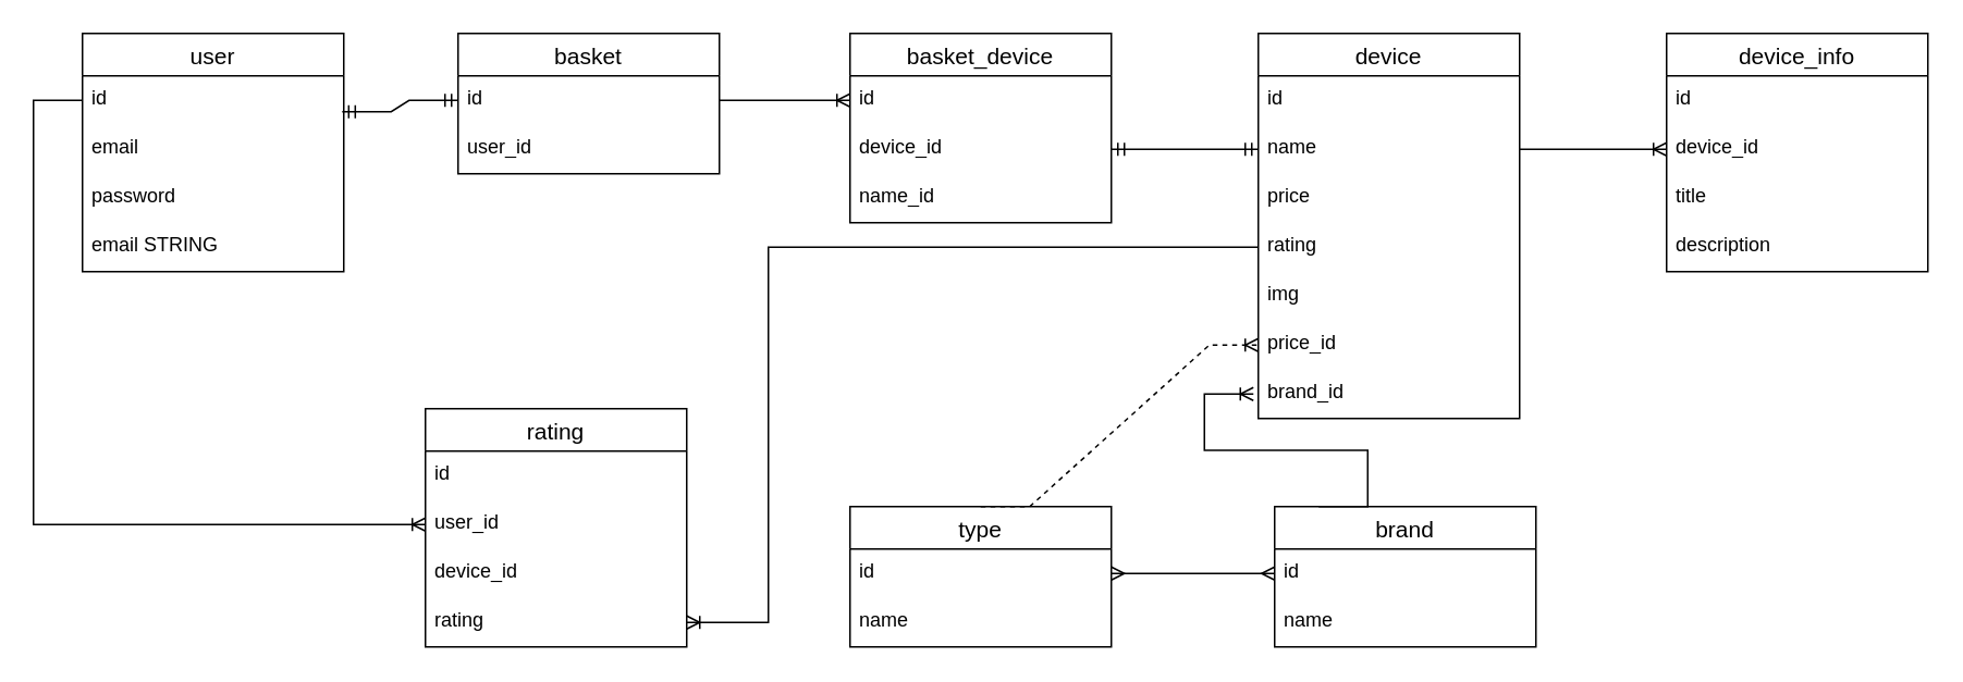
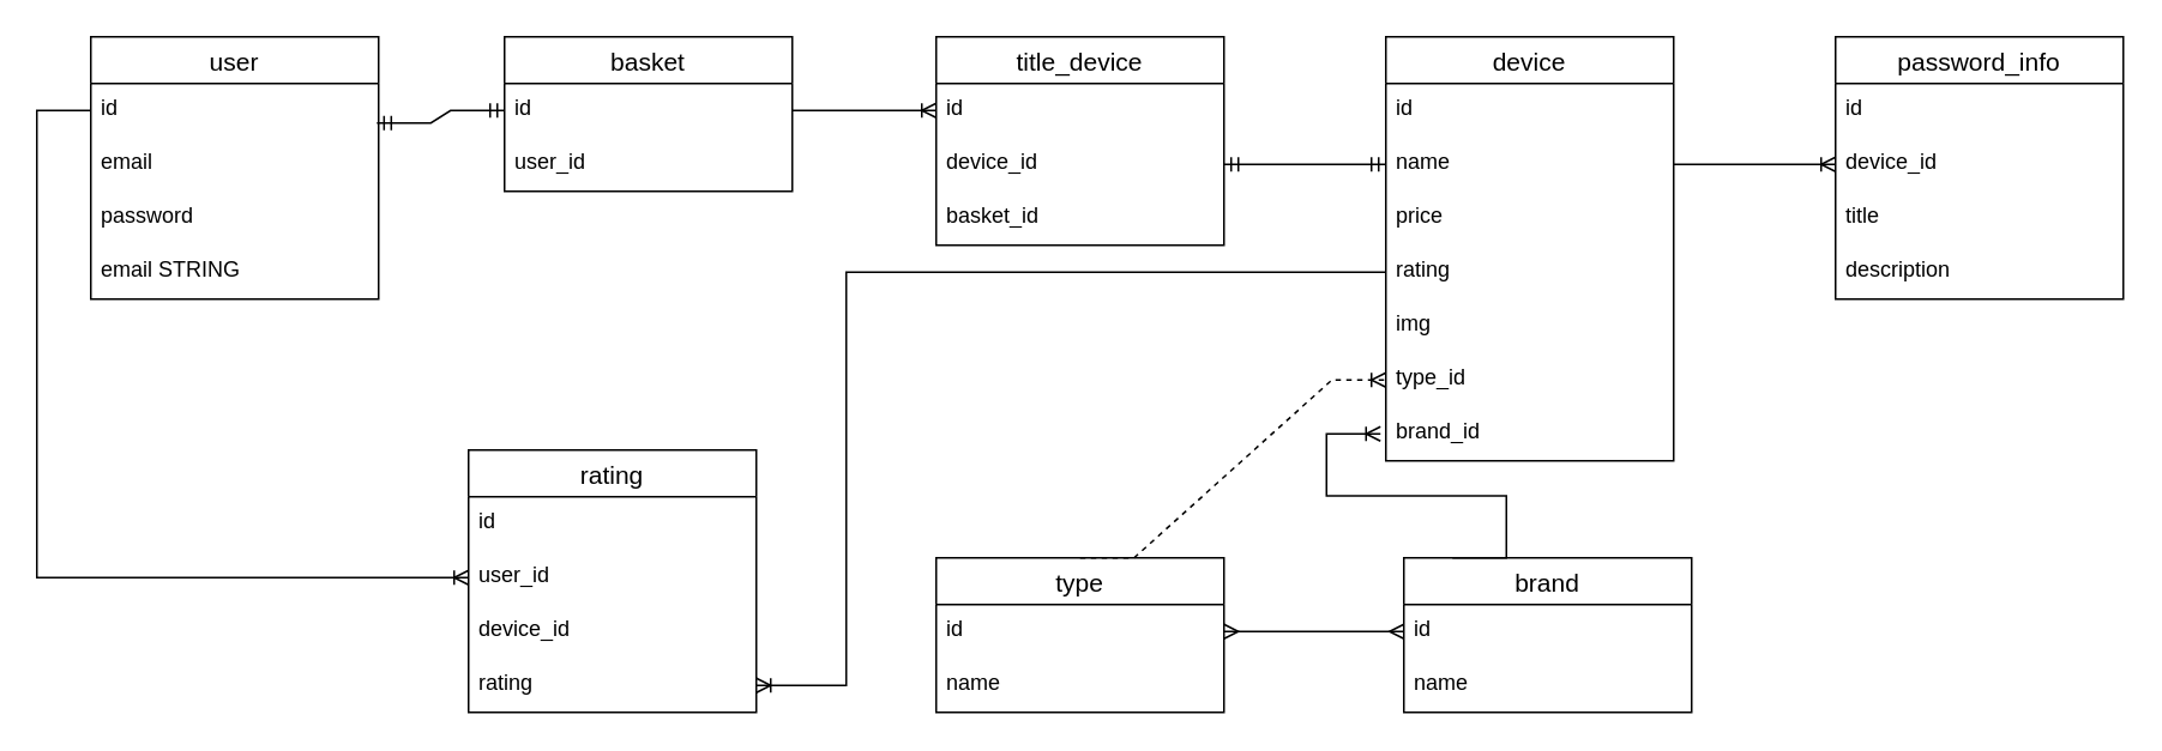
  <mxCell id="0" />
  <mxCell id="1" parent="0" />
  <mxCell id="2" value="user" style="swimlane;fontStyle=0;childLayout=stackLayout;horizontal=1;startSize=26;horizontalStack=0;resizeParent=1;resizeParentMax=0;resizeLast=0;collapsible=1;marginBottom=0;align=center;fontSize=14;" vertex="1" parent="1"><mxGeometry x="50" y="20" width="160" height="146" as="geometry" /></mxCell>
  <mxCell id="3" value="id" style="text;strokeColor=none;fillColor=none;spacingLeft=4;spacingRight=4;overflow=hidden;rotatable=0;points=[[0,0.5],[1,0.5]];portConstraint=eastwest;fontSize=12;whiteSpace=wrap;html=1;" vertex="1" parent="2"><mxGeometry y="26" width="160" height="30" as="geometry" /></mxCell>
  <mxCell id="4" value="email" style="text;strokeColor=none;fillColor=none;spacingLeft=4;spacingRight=4;overflow=hidden;rotatable=0;points=[[0,0.5],[1,0.5]];portConstraint=eastwest;fontSize=12;whiteSpace=wrap;html=1;" vertex="1" parent="2"><mxGeometry y="56" width="160" height="30" as="geometry" /></mxCell>
  <mxCell id="5" value="password" style="text;strokeColor=none;fillColor=none;spacingLeft=4;spacingRight=4;overflow=hidden;rotatable=0;points=[[0,0.5],[1,0.5]];portConstraint=eastwest;fontSize=12;whiteSpace=wrap;html=1;" vertex="1" parent="2"><mxGeometry y="86" width="160" height="30" as="geometry" /></mxCell>
  <mxCell id="6" value="email STRING" style="text;strokeColor=none;fillColor=none;spacingLeft=4;spacingRight=4;overflow=hidden;rotatable=0;points=[[0,0.5],[1,0.5]];portConstraint=eastwest;fontSize=12;whiteSpace=wrap;html=1;" vertex="1" parent="2"><mxGeometry y="116" width="160" height="30" as="geometry" /></mxCell>
  <mxCell id="7" value="basket" style="swimlane;fontStyle=0;childLayout=stackLayout;horizontal=1;startSize=26;horizontalStack=0;resizeParent=1;resizeParentMax=0;resizeLast=0;collapsible=1;marginBottom=0;align=center;fontSize=14;" vertex="1" parent="1"><mxGeometry x="280" y="20" width="160" height="86" as="geometry" /></mxCell>
  <mxCell id="8" value="id" style="text;strokeColor=none;fillColor=none;spacingLeft=4;spacingRight=4;overflow=hidden;rotatable=0;points=[[0,0.5],[1,0.5]];portConstraint=eastwest;fontSize=12;whiteSpace=wrap;html=1;" vertex="1" parent="7"><mxGeometry y="26" width="160" height="30" as="geometry" /></mxCell>
  <mxCell id="9" value="user_id" style="text;strokeColor=none;fillColor=none;spacingLeft=4;spacingRight=4;overflow=hidden;rotatable=0;points=[[0,0.5],[1,0.5]];portConstraint=eastwest;fontSize=12;whiteSpace=wrap;html=1;" vertex="1" parent="7"><mxGeometry y="56" width="160" height="30" as="geometry" /></mxCell>
  <mxCell id="10" value="" style="edgeStyle=entityRelationEdgeStyle;fontSize=12;html=1;endArrow=ERmandOne;startArrow=ERmandOne;rounded=0;exitX=0.994;exitY=0.733;exitDx=0;exitDy=0;exitPerimeter=0;entryX=0;entryY=0.5;entryDx=0;entryDy=0;" edge="1" parent="1" source="3" target="8"><mxGeometry width="100" height="100" relative="1" as="geometry"><mxPoint x="260" y="330" as="sourcePoint" /><mxPoint x="360" y="230" as="targetPoint" /></mxGeometry></mxCell>
  <mxCell id="11" value="device" style="swimlane;fontStyle=0;childLayout=stackLayout;horizontal=1;startSize=26;horizontalStack=0;resizeParent=1;resizeParentMax=0;resizeLast=0;collapsible=1;marginBottom=0;align=center;fontSize=14;" vertex="1" parent="1"><mxGeometry x="770" y="20" width="160" height="236" as="geometry" /></mxCell>
  <mxCell id="12" value="id" style="text;strokeColor=none;fillColor=none;spacingLeft=4;spacingRight=4;overflow=hidden;rotatable=0;points=[[0,0.5],[1,0.5]];portConstraint=eastwest;fontSize=12;whiteSpace=wrap;html=1;" vertex="1" parent="11"><mxGeometry y="26" width="160" height="30" as="geometry" /></mxCell>
  <mxCell id="13" value="name" style="text;strokeColor=none;fillColor=none;spacingLeft=4;spacingRight=4;overflow=hidden;rotatable=0;points=[[0,0.5],[1,0.5]];portConstraint=eastwest;fontSize=12;whiteSpace=wrap;html=1;" vertex="1" parent="11"><mxGeometry y="56" width="160" height="30" as="geometry" /></mxCell>
  <mxCell id="14" value="price" style="text;strokeColor=none;fillColor=none;spacingLeft=4;spacingRight=4;overflow=hidden;rotatable=0;points=[[0,0.5],[1,0.5]];portConstraint=eastwest;fontSize=12;whiteSpace=wrap;html=1;" vertex="1" parent="11"><mxGeometry y="86" width="160" height="30" as="geometry" /></mxCell>
  <mxCell id="15" value="rating" style="text;strokeColor=none;fillColor=none;spacingLeft=4;spacingRight=4;overflow=hidden;rotatable=0;points=[[0,0.5],[1,0.5]];portConstraint=eastwest;fontSize=12;whiteSpace=wrap;html=1;" vertex="1" parent="11"><mxGeometry y="116" width="160" height="30" as="geometry" /></mxCell>
  <mxCell id="16" value="img" style="text;strokeColor=none;fillColor=none;spacingLeft=4;spacingRight=4;overflow=hidden;rotatable=0;points=[[0,0.5],[1,0.5]];portConstraint=eastwest;fontSize=12;whiteSpace=wrap;html=1;" vertex="1" parent="11"><mxGeometry y="146" width="160" height="30" as="geometry" /></mxCell>
- <mxCell id="17" value="price_id" style="text;strokeColor=none;fillColor=none;spacingLeft=4;spacingRight=4;overflow=hidden;rotatable=0;points=[[0,0.5],[1,0.5]];portConstraint=eastwest;fontSize=12;whiteSpace=wrap;html=1;" vertex="1" parent="11"><mxGeometry y="176" width="160" height="30" as="geometry" /></mxCell>
+ <mxCell id="17" value="type_id" style="text;strokeColor=none;fillColor=none;spacingLeft=4;spacingRight=4;overflow=hidden;rotatable=0;points=[[0,0.5],[1,0.5]];portConstraint=eastwest;fontSize=12;whiteSpace=wrap;html=1;" vertex="1" parent="11"><mxGeometry y="176" width="160" height="30" as="geometry" /></mxCell>
  <mxCell id="18" value="brand_id" style="text;strokeColor=none;fillColor=none;spacingLeft=4;spacingRight=4;overflow=hidden;rotatable=0;points=[[0,0.5],[1,0.5]];portConstraint=eastwest;fontSize=12;whiteSpace=wrap;html=1;" vertex="1" parent="11"><mxGeometry y="206" width="160" height="30" as="geometry" /></mxCell>
  <mxCell id="19" value="type" style="swimlane;fontStyle=0;childLayout=stackLayout;horizontal=1;startSize=26;horizontalStack=0;resizeParent=1;resizeParentMax=0;resizeLast=0;collapsible=1;marginBottom=0;align=center;fontSize=14;" vertex="1" parent="1"><mxGeometry x="520" y="310" width="160" height="86" as="geometry" /></mxCell>
  <mxCell id="20" value="id" style="text;strokeColor=none;fillColor=none;spacingLeft=4;spacingRight=4;overflow=hidden;rotatable=0;points=[[0,0.5],[1,0.5]];portConstraint=eastwest;fontSize=12;whiteSpace=wrap;html=1;" vertex="1" parent="19"><mxGeometry y="26" width="160" height="30" as="geometry" /></mxCell>
  <mxCell id="21" value="name" style="text;strokeColor=none;fillColor=none;spacingLeft=4;spacingRight=4;overflow=hidden;rotatable=0;points=[[0,0.5],[1,0.5]];portConstraint=eastwest;fontSize=12;whiteSpace=wrap;html=1;" vertex="1" parent="19"><mxGeometry y="56" width="160" height="30" as="geometry" /></mxCell>
  <mxCell id="22" value="brand" style="swimlane;fontStyle=0;childLayout=stackLayout;horizontal=1;startSize=26;horizontalStack=0;resizeParent=1;resizeParentMax=0;resizeLast=0;collapsible=1;marginBottom=0;align=center;fontSize=14;" vertex="1" parent="1"><mxGeometry x="780" y="310" width="160" height="86" as="geometry" /></mxCell>
  <mxCell id="23" value="id" style="text;strokeColor=none;fillColor=none;spacingLeft=4;spacingRight=4;overflow=hidden;rotatable=0;points=[[0,0.5],[1,0.5]];portConstraint=eastwest;fontSize=12;whiteSpace=wrap;html=1;" vertex="1" parent="22"><mxGeometry y="26" width="160" height="30" as="geometry" /></mxCell>
  <mxCell id="24" value="name" style="text;strokeColor=none;fillColor=none;spacingLeft=4;spacingRight=4;overflow=hidden;rotatable=0;points=[[0,0.5],[1,0.5]];portConstraint=eastwest;fontSize=12;whiteSpace=wrap;html=1;" vertex="1" parent="22"><mxGeometry y="56" width="160" height="30" as="geometry" /></mxCell>
  <mxCell id="25" value="" style="edgeStyle=entityRelationEdgeStyle;fontSize=12;html=1;endArrow=ERoneToMany;rounded=0;entryX=0;entryY=0.5;entryDx=0;entryDy=0;exitX=0.5;exitY=0;exitDx=0;exitDy=0;dashed=1;" edge="1" parent="1" source="19" target="17"><mxGeometry width="100" height="100" relative="1" as="geometry"><mxPoint x="820" y="230" as="sourcePoint" /><mxPoint x="920" y="130" as="targetPoint" /></mxGeometry></mxCell>
  <mxCell id="26" value="" style="edgeStyle=entityRelationEdgeStyle;fontSize=12;html=1;endArrow=ERoneToMany;rounded=0;entryX=0;entryY=0.5;entryDx=0;entryDy=0;exitX=0.375;exitY=0;exitDx=0;exitDy=0;exitPerimeter=0;" edge="1" parent="1"><mxGeometry width="100" height="100" relative="1" as="geometry"><mxPoint x="807" y="310" as="sourcePoint" /><mxPoint x="767" y="241" as="targetPoint" /><Array as="points"><mxPoint x="717" y="280" /><mxPoint x="727" y="270" /></Array></mxGeometry></mxCell>
  <mxCell id="27" value="" style="edgeStyle=entityRelationEdgeStyle;fontSize=12;html=1;endArrow=ERmany;startArrow=ERmany;rounded=0;exitX=1;exitY=0.5;exitDx=0;exitDy=0;entryX=0;entryY=0.5;entryDx=0;entryDy=0;" edge="1" parent="1" source="20" target="23"><mxGeometry width="100" height="100" relative="1" as="geometry"><mxPoint x="820" y="230" as="sourcePoint" /><mxPoint x="920" y="130" as="targetPoint" /></mxGeometry></mxCell>
- <mxCell id="28" value="device_info" style="swimlane;fontStyle=0;childLayout=stackLayout;horizontal=1;startSize=26;horizontalStack=0;resizeParent=1;resizeParentMax=0;resizeLast=0;collapsible=1;marginBottom=0;align=center;fontSize=14;" vertex="1" parent="1"><mxGeometry x="1020" y="20" width="160" height="146" as="geometry" /></mxCell>
+ <mxCell id="28" value="password_info" style="swimlane;fontStyle=0;childLayout=stackLayout;horizontal=1;startSize=26;horizontalStack=0;resizeParent=1;resizeParentMax=0;resizeLast=0;collapsible=1;marginBottom=0;align=center;fontSize=14;" vertex="1" parent="1"><mxGeometry x="1020" y="20" width="160" height="146" as="geometry" /></mxCell>
  <mxCell id="29" value="id" style="text;strokeColor=none;fillColor=none;spacingLeft=4;spacingRight=4;overflow=hidden;rotatable=0;points=[[0,0.5],[1,0.5]];portConstraint=eastwest;fontSize=12;whiteSpace=wrap;html=1;" vertex="1" parent="28"><mxGeometry y="26" width="160" height="30" as="geometry" /></mxCell>
  <mxCell id="30" value="device_id" style="text;strokeColor=none;fillColor=none;spacingLeft=4;spacingRight=4;overflow=hidden;rotatable=0;points=[[0,0.5],[1,0.5]];portConstraint=eastwest;fontSize=12;whiteSpace=wrap;html=1;" vertex="1" parent="28"><mxGeometry y="56" width="160" height="30" as="geometry" /></mxCell>
  <mxCell id="31" value="title" style="text;strokeColor=none;fillColor=none;spacingLeft=4;spacingRight=4;overflow=hidden;rotatable=0;points=[[0,0.5],[1,0.5]];portConstraint=eastwest;fontSize=12;whiteSpace=wrap;html=1;" vertex="1" parent="28"><mxGeometry y="86" width="160" height="30" as="geometry" /></mxCell>
  <mxCell id="32" value="description" style="text;strokeColor=none;fillColor=none;spacingLeft=4;spacingRight=4;overflow=hidden;rotatable=0;points=[[0,0.5],[1,0.5]];portConstraint=eastwest;fontSize=12;whiteSpace=wrap;html=1;" vertex="1" parent="28"><mxGeometry y="116" width="160" height="30" as="geometry" /></mxCell>
  <mxCell id="33" value="" style="edgeStyle=entityRelationEdgeStyle;fontSize=12;html=1;endArrow=ERoneToMany;rounded=0;entryX=0;entryY=0.5;entryDx=0;entryDy=0;exitX=1;exitY=0.5;exitDx=0;exitDy=0;" edge="1" parent="1" source="13" target="30"><mxGeometry width="100" height="100" relative="1" as="geometry"><mxPoint x="1030" y="250" as="sourcePoint" /><mxPoint x="1130" y="150" as="targetPoint" /></mxGeometry></mxCell>
- <mxCell id="34" value="basket_device" style="swimlane;fontStyle=0;childLayout=stackLayout;horizontal=1;startSize=26;horizontalStack=0;resizeParent=1;resizeParentMax=0;resizeLast=0;collapsible=1;marginBottom=0;align=center;fontSize=14;" vertex="1" parent="1"><mxGeometry x="520" y="20" width="160" height="116" as="geometry" /></mxCell>
+ <mxCell id="34" value="title_device" style="swimlane;fontStyle=0;childLayout=stackLayout;horizontal=1;startSize=26;horizontalStack=0;resizeParent=1;resizeParentMax=0;resizeLast=0;collapsible=1;marginBottom=0;align=center;fontSize=14;" vertex="1" parent="1"><mxGeometry x="520" y="20" width="160" height="116" as="geometry" /></mxCell>
  <mxCell id="35" value="id" style="text;strokeColor=none;fillColor=none;spacingLeft=4;spacingRight=4;overflow=hidden;rotatable=0;points=[[0,0.5],[1,0.5]];portConstraint=eastwest;fontSize=12;whiteSpace=wrap;html=1;" vertex="1" parent="34"><mxGeometry y="26" width="160" height="30" as="geometry" /></mxCell>
  <mxCell id="36" value="device_id" style="text;strokeColor=none;fillColor=none;spacingLeft=4;spacingRight=4;overflow=hidden;rotatable=0;points=[[0,0.5],[1,0.5]];portConstraint=eastwest;fontSize=12;whiteSpace=wrap;html=1;" vertex="1" parent="34"><mxGeometry y="56" width="160" height="30" as="geometry" /></mxCell>
- <mxCell id="37" value="name_id" style="text;strokeColor=none;fillColor=none;spacingLeft=4;spacingRight=4;overflow=hidden;rotatable=0;points=[[0,0.5],[1,0.5]];portConstraint=eastwest;fontSize=12;whiteSpace=wrap;html=1;" vertex="1" parent="34"><mxGeometry y="86" width="160" height="30" as="geometry" /></mxCell>
+ <mxCell id="37" value="basket_id" style="text;strokeColor=none;fillColor=none;spacingLeft=4;spacingRight=4;overflow=hidden;rotatable=0;points=[[0,0.5],[1,0.5]];portConstraint=eastwest;fontSize=12;whiteSpace=wrap;html=1;" vertex="1" parent="34"><mxGeometry y="86" width="160" height="30" as="geometry" /></mxCell>
  <mxCell id="38" value="" style="edgeStyle=entityRelationEdgeStyle;fontSize=12;html=1;endArrow=ERoneToMany;rounded=0;entryX=0;entryY=0.5;entryDx=0;entryDy=0;exitX=1;exitY=0.5;exitDx=0;exitDy=0;" edge="1" parent="1" source="8" target="35"><mxGeometry width="100" height="100" relative="1" as="geometry"><mxPoint x="620" y="230" as="sourcePoint" /><mxPoint x="720" y="130" as="targetPoint" /></mxGeometry></mxCell>
  <mxCell id="39" value="" style="edgeStyle=entityRelationEdgeStyle;fontSize=12;html=1;endArrow=ERmandOne;startArrow=ERmandOne;rounded=0;exitX=1;exitY=0.5;exitDx=0;exitDy=0;entryX=0;entryY=0.5;entryDx=0;entryDy=0;" edge="1" parent="1" source="36" target="13"><mxGeometry width="100" height="100" relative="1" as="geometry"><mxPoint x="620" y="230" as="sourcePoint" /><mxPoint x="720" y="130" as="targetPoint" /></mxGeometry></mxCell>
  <mxCell id="40" value="rating" style="swimlane;fontStyle=0;childLayout=stackLayout;horizontal=1;startSize=26;horizontalStack=0;resizeParent=1;resizeParentMax=0;resizeLast=0;collapsible=1;marginBottom=0;align=center;fontSize=14;" vertex="1" parent="1"><mxGeometry x="260" y="250" width="160" height="146" as="geometry" /></mxCell>
  <mxCell id="41" value="id" style="text;strokeColor=none;fillColor=none;spacingLeft=4;spacingRight=4;overflow=hidden;rotatable=0;points=[[0,0.5],[1,0.5]];portConstraint=eastwest;fontSize=12;whiteSpace=wrap;html=1;" vertex="1" parent="40"><mxGeometry y="26" width="160" height="30" as="geometry" /></mxCell>
  <mxCell id="42" value="user_id" style="text;strokeColor=none;fillColor=none;spacingLeft=4;spacingRight=4;overflow=hidden;rotatable=0;points=[[0,0.5],[1,0.5]];portConstraint=eastwest;fontSize=12;whiteSpace=wrap;html=1;" vertex="1" parent="40"><mxGeometry y="56" width="160" height="30" as="geometry" /></mxCell>
  <mxCell id="43" value="device_id" style="text;strokeColor=none;fillColor=none;spacingLeft=4;spacingRight=4;overflow=hidden;rotatable=0;points=[[0,0.5],[1,0.5]];portConstraint=eastwest;fontSize=12;whiteSpace=wrap;html=1;" vertex="1" parent="40"><mxGeometry y="86" width="160" height="30" as="geometry" /></mxCell>
  <mxCell id="44" value="rating" style="text;strokeColor=none;fillColor=none;spacingLeft=4;spacingRight=4;overflow=hidden;rotatable=0;points=[[0,0.5],[1,0.5]];portConstraint=eastwest;fontSize=12;whiteSpace=wrap;html=1;" vertex="1" parent="40"><mxGeometry y="116" width="160" height="30" as="geometry" /></mxCell>
  <mxCell id="45" value="" style="edgeStyle=orthogonalEdgeStyle;fontSize=12;html=1;endArrow=ERoneToMany;rounded=0;exitX=0;exitY=0.5;exitDx=0;exitDy=0;entryX=0;entryY=0.5;entryDx=0;entryDy=0;" edge="1" parent="1" source="3" target="42"><mxGeometry width="100" height="100" relative="1" as="geometry"><mxPoint x="40" y="60" as="sourcePoint" /><mxPoint x="230" y="290" as="targetPoint" /><Array as="points"><mxPoint x="20" y="61" /><mxPoint x="20" y="321" /></Array></mxGeometry></mxCell>
  <mxCell id="46" value="" style="edgeStyle=orthogonalEdgeStyle;fontSize=12;html=1;endArrow=ERoneToMany;rounded=0;exitX=0;exitY=0.5;exitDx=0;exitDy=0;entryX=1;entryY=0.5;entryDx=0;entryDy=0;" edge="1" parent="1" source="15" target="44"><mxGeometry width="100" height="100" relative="1" as="geometry"><mxPoint x="440" y="250" as="sourcePoint" /><mxPoint x="540" y="150" as="targetPoint" /><Array as="points"><mxPoint x="470" y="151" /><mxPoint x="470" y="381" /></Array></mxGeometry></mxCell>
